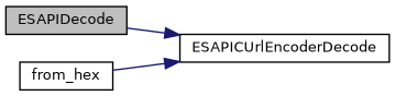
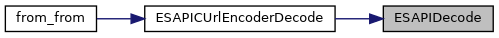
  digraph {
    rankdir=LR
    node [color=black fillcolor=white fontname=Helvetica fontsize=10 shape=record style=filled]
    edge [color=midnightblue fontname=Helvetica fontsize=10 labelfontname=Helvetica labelfontsize=10 style=solid]
    n1 [fillcolor=grey75 fontcolor=black height=0.2 label=ESAPIDecode width=0.4]
    n2 [height=0.2 label=ESAPICUrlEncoderDecode width=0.4]
-   n3 [height=0.2 label=from_hex width=0.4]
-   n1 -> n2
+   n3 [height=0.2 label=from_from width=0.4]
+   n2 -> n1
    n3 -> n2
  }
